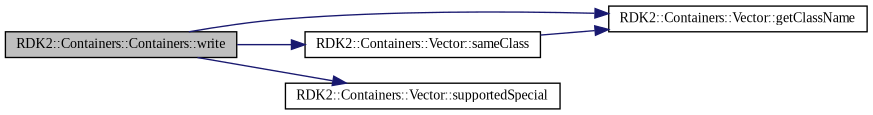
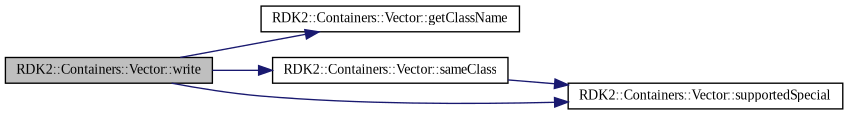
  digraph {
    rankdir=LR
    fontname="Liberation Serif"
    node [color=black fillcolor=white fontname="Liberation Serif" fontsize=10 shape=record style=filled]
    edge [color=midnightblue fontname="Liberation Serif" fontsize=10 labelfontname="FreeSans.ttf" labelfontsize=10 style=solid]
-   n1 [fillcolor=grey75 fontcolor=black height=0.2 label="RDK2::Containers::Containers::write" width=0.4]
+   n1 [fillcolor=grey75 fontcolor=black height=0.2 label="RDK2::Containers::Vector::write" width=0.4]
    n2 [height=0.2 label="RDK2::Containers::Vector::getClassName" width=0.4]
    n3 [height=0.2 label="RDK2::Containers::Vector::sameClass" width=0.4]
    n4 [height=0.2 label="RDK2::Containers::Vector::supportedSpecial" width=0.4]
    n1 -> n2
    n1 -> n3
    n1 -> n4
-   n3 -> n2
+   n3 -> n4
  }
